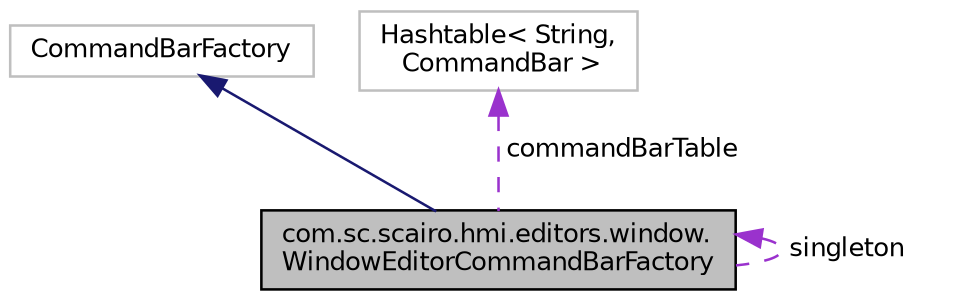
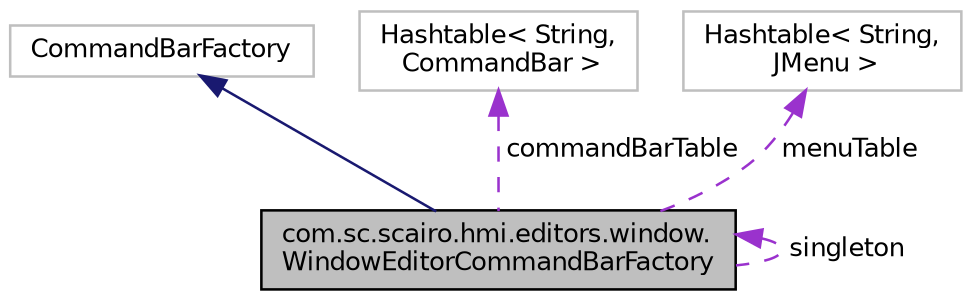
  digraph {
    node [color=grey75 fillcolor=white fontname=Helvetica fontsize=10 shape=record style=filled]
    edge [color=darkorchid3 dir=back fontname=Helvetica fontsize=10 labelfontname=Helvetica labelfontsize=10 style=dashed]
    n1 [color=black fillcolor=grey75 fontcolor=black height=0.2 label="com.sc.scairo.hmi.editors.window.\lWindowEditorCommandBarFactory" width=0.4]
    n2 [height=0.2 label=CommandBarFactory width=0.4]
    n3 [height=0.2 label="Hashtable\< String,\l CommandBar \>" width=0.4]
+   n4 [height=0.2 label="Hashtable\< String,\l JMenu \>" width=0.4]
    n1 -> n1 [label=" singleton"]
    n2 -> n1 [color=midnightblue style=solid]
    n3 -> n1 [label=" commandBarTable"]
+   n4 -> n1 [label=" menuTable"]
  }
